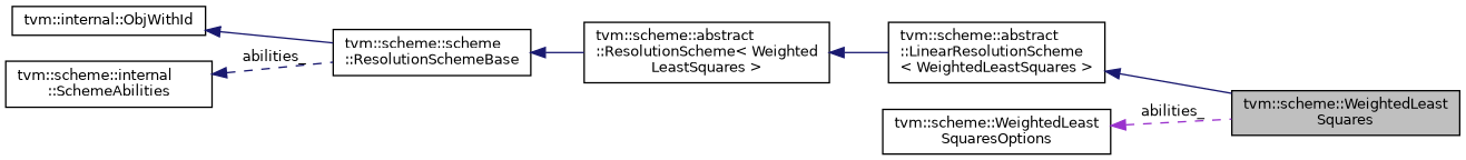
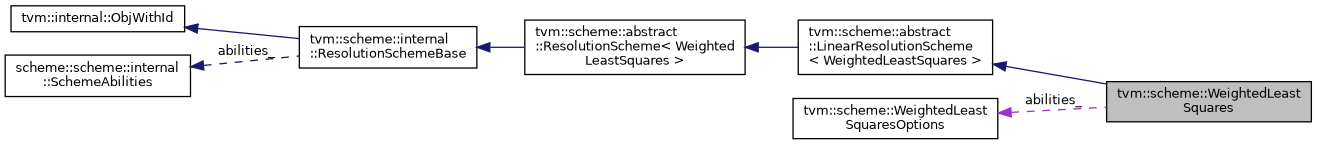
  digraph {
    rankdir=LR
    node [color=black fillcolor=white fontname=Helvetica fontsize=10 shape=record style=filled]
    edge [color=midnightblue dir=back fontname=Helvetica fontsize=10 labelfontname=Helvetica labelfontsize=10 style=solid]
    n1 [fillcolor=grey75 fontcolor=black height=0.2 label="tvm::scheme::WeightedLeast\lSquares" width=0.4]
    n2 [height=0.2 label="tvm::scheme::abstract\l::LinearResolutionScheme\l\< WeightedLeastSquares \>" width=0.4]
    n3 [height=0.2 label="tvm::scheme::abstract\l::ResolutionScheme\< Weighted\lLeastSquares \>" width=0.4]
-   n4 [height=0.2 label="tvm::scheme::scheme\l::ResolutionSchemeBase" width=0.4]
+   n4 [height=0.2 label="tvm::scheme::internal\l::ResolutionSchemeBase" width=0.4]
    n5 [height=0.2 label="tvm::internal::ObjWithId" width=0.4]
-   n6 [height=0.2 label="tvm::scheme::internal\l::SchemeAbilities" width=0.4]
+   n6 [height=0.2 label="scheme::scheme::internal\l::SchemeAbilities" width=0.4]
    n7 [height=0.2 label="tvm::scheme::WeightedLeast\lSquaresOptions" width=0.4]
    n2 -> n1
    n3 -> n2
    n4 -> n3
    n5 -> n4
    n6 -> n4 [label=" abilities_" style=dashed]
    n7 -> n1 [color=darkorchid3 label=" abilities_" style=dashed]
  }
